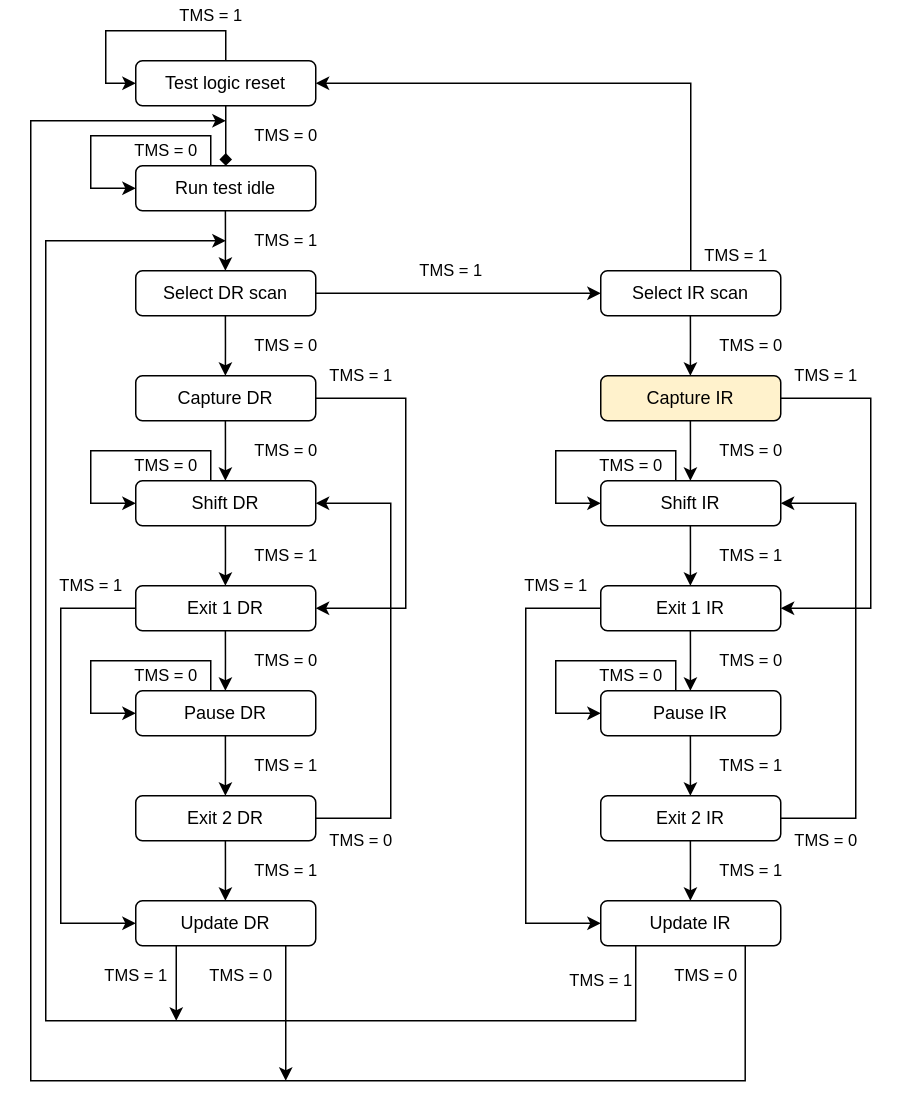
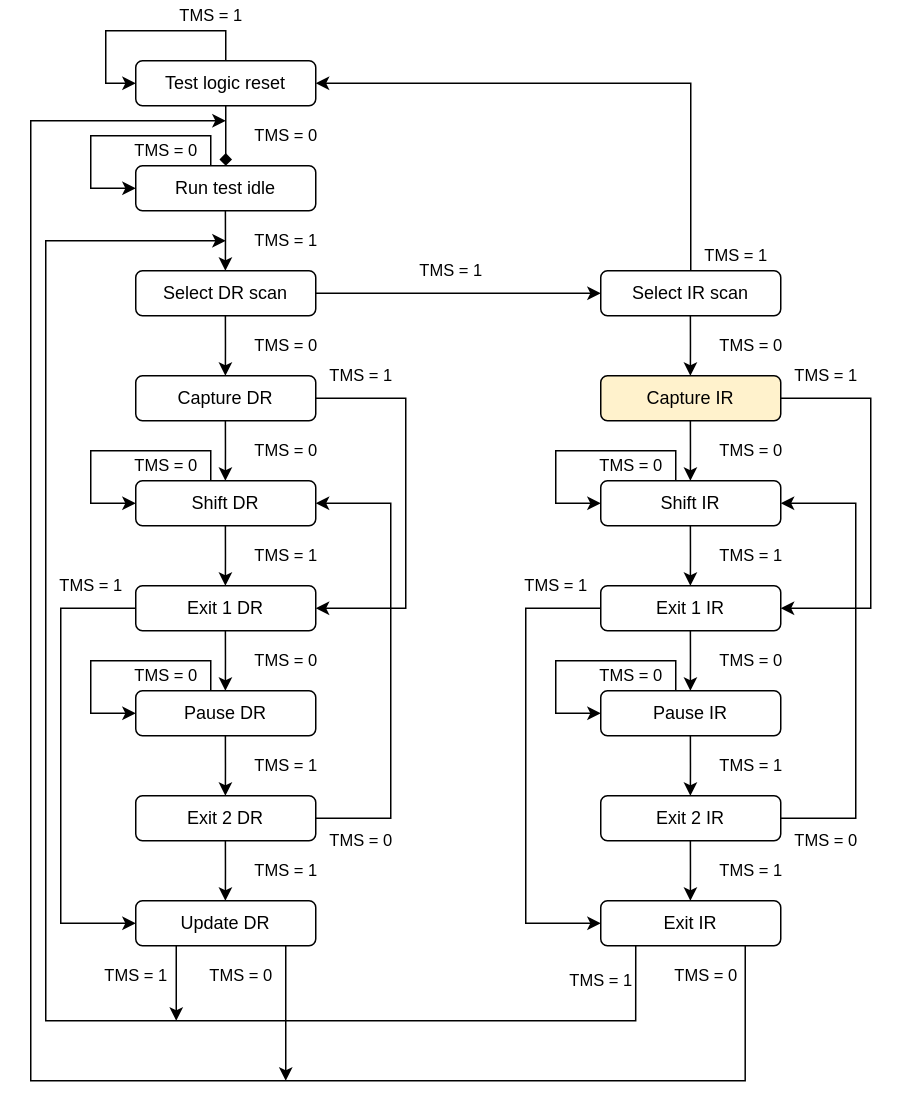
  <mxCell id="0" />
  <mxCell id="1" parent="0" />
  <mxCell id="2" value="TMS = 0" style="edgeStyle=orthogonalEdgeStyle;rounded=0;orthogonalLoop=1;jettySize=auto;html=1;entryX=0.5;entryY=0;entryDx=0;entryDy=0;endArrow=diamond;" edge="1" parent="1" source="3" target="4"><mxGeometry y="40" relative="1" as="geometry"><Array as="points"><mxPoint x="150" y="90" /><mxPoint x="150" y="90" /></Array><mxPoint as="offset" /></mxGeometry></mxCell>
  <mxCell id="3" value="Test logic reset" style="rounded=1;whiteSpace=wrap;html=1;" vertex="1" parent="1"><mxGeometry x="90" y="40" width="120" height="30" as="geometry" /></mxCell>
  <mxCell id="4" value="Run test idle" style="rounded=1;whiteSpace=wrap;html=1;" vertex="1" parent="1"><mxGeometry x="90" y="110" width="120" height="30" as="geometry" /></mxCell>
  <mxCell id="5" value="TMS = 1" style="edgeStyle=orthogonalEdgeStyle;rounded=0;orthogonalLoop=1;jettySize=auto;html=1;entryX=0;entryY=0.5;entryDx=0;entryDy=0;" edge="1" parent="1" source="6" target="18"><mxGeometry x="-0.053" y="15" relative="1" as="geometry"><mxPoint as="offset" /></mxGeometry></mxCell>
  <mxCell id="6" value="Select DR scan" style="rounded=1;whiteSpace=wrap;html=1;" vertex="1" parent="1"><mxGeometry x="90" y="180" width="120" height="30" as="geometry" /></mxCell>
  <mxCell id="7" value="TMS = 1" style="edgeStyle=orthogonalEdgeStyle;rounded=0;orthogonalLoop=1;jettySize=auto;html=1;entryX=1;entryY=0.5;entryDx=0;entryDy=0;" edge="1" parent="1" source="8" target="11"><mxGeometry x="-0.769" y="15" relative="1" as="geometry"><Array as="points"><mxPoint x="270" y="265" /><mxPoint x="270" y="405" /></Array><mxPoint as="offset" /></mxGeometry></mxCell>
  <mxCell id="8" value="Capture DR" style="rounded=1;whiteSpace=wrap;html=1;" vertex="1" parent="1"><mxGeometry x="90" y="250" width="120" height="30" as="geometry" /></mxCell>
  <mxCell id="9" value="Shift DR" style="rounded=1;whiteSpace=wrap;html=1;" vertex="1" parent="1"><mxGeometry x="90" y="320" width="120" height="30" as="geometry" /></mxCell>
  <mxCell id="10" value="TMS = 1" style="edgeStyle=orthogonalEdgeStyle;rounded=0;orthogonalLoop=1;jettySize=auto;html=1;entryX=0;entryY=0.5;entryDx=0;entryDy=0;" edge="1" parent="1" source="11" target="16"><mxGeometry x="-0.806" y="-15" relative="1" as="geometry"><Array as="points"><mxPoint x="40" y="405" /><mxPoint x="40" y="615" /></Array><mxPoint as="offset" /></mxGeometry></mxCell>
  <mxCell id="11" value="Exit 1 DR" style="rounded=1;whiteSpace=wrap;html=1;" vertex="1" parent="1"><mxGeometry x="90" y="390" width="120" height="30" as="geometry" /></mxCell>
  <mxCell id="12" value="Pause DR" style="rounded=1;whiteSpace=wrap;html=1;" vertex="1" parent="1"><mxGeometry x="90" y="460" width="120" height="30" as="geometry" /></mxCell>
  <mxCell id="13" value="TMS = 0" style="edgeStyle=orthogonalEdgeStyle;rounded=0;orthogonalLoop=1;jettySize=auto;html=1;entryX=1;entryY=0.5;entryDx=0;entryDy=0;" edge="1" parent="1" source="14" target="9"><mxGeometry x="-0.806" y="-15" relative="1" as="geometry"><Array as="points"><mxPoint x="260" y="545" /><mxPoint x="260" y="335" /></Array><mxPoint as="offset" /></mxGeometry></mxCell>
  <mxCell id="14" value="Exit 2 DR" style="rounded=1;whiteSpace=wrap;html=1;" vertex="1" parent="1"><mxGeometry x="90" y="530" width="120" height="30" as="geometry" /></mxCell>
  <mxCell id="15" value="TMS = 1" style="edgeStyle=orthogonalEdgeStyle;rounded=0;orthogonalLoop=1;jettySize=auto;html=1;" edge="1" parent="1"><mxGeometry x="-0.2" y="-27" relative="1" as="geometry"><mxPoint x="117" y="680" as="targetPoint" /><mxPoint x="117" y="630" as="sourcePoint" /><mxPoint as="offset" /></mxGeometry></mxCell>
  <mxCell id="16" value="Update DR" style="rounded=1;whiteSpace=wrap;html=1;" vertex="1" parent="1"><mxGeometry x="90" y="600" width="120" height="30" as="geometry" /></mxCell>
  <mxCell id="17" value="TMS = 1" style="edgeStyle=orthogonalEdgeStyle;rounded=0;orthogonalLoop=1;jettySize=auto;html=1;entryX=1;entryY=0.5;entryDx=0;entryDy=0;" edge="1" parent="1" source="18" target="3"><mxGeometry x="-0.947" y="-30" relative="1" as="geometry"><Array as="points"><mxPoint x="460" y="55" /></Array><mxPoint as="offset" /></mxGeometry></mxCell>
  <mxCell id="18" value="Select IR scan" style="rounded=1;whiteSpace=wrap;html=1;" vertex="1" parent="1"><mxGeometry x="400" y="180" width="120" height="30" as="geometry" /></mxCell>
  <mxCell id="19" value="Capture IR" style="rounded=1;whiteSpace=wrap;html=1;fillColor=#fff2cc;" vertex="1" parent="1"><mxGeometry x="400" y="250" width="120" height="30" as="geometry" /></mxCell>
  <mxCell id="20" value="Shift IR" style="rounded=1;whiteSpace=wrap;html=1;" vertex="1" parent="1"><mxGeometry x="400" y="320" width="120" height="30" as="geometry" /></mxCell>
  <mxCell id="21" value="TMS = 1" style="edgeStyle=orthogonalEdgeStyle;rounded=0;orthogonalLoop=1;jettySize=auto;html=1;entryX=0;entryY=0.5;entryDx=0;entryDy=0;" edge="1" parent="1" source="22" target="25"><mxGeometry x="-0.806" y="-15" relative="1" as="geometry"><Array as="points"><mxPoint x="350" y="405" /><mxPoint x="350" y="615" /></Array><mxPoint as="offset" /></mxGeometry></mxCell>
  <mxCell id="22" value="Exit 1 IR" style="rounded=1;whiteSpace=wrap;html=1;" vertex="1" parent="1"><mxGeometry x="400" y="390" width="120" height="30" as="geometry" /></mxCell>
  <mxCell id="23" value="Pause IR" style="rounded=1;whiteSpace=wrap;html=1;" vertex="1" parent="1"><mxGeometry x="400" y="460" width="120" height="30" as="geometry" /></mxCell>
  <mxCell id="24" value="Exit 2 IR" style="rounded=1;whiteSpace=wrap;html=1;" vertex="1" parent="1"><mxGeometry x="400" y="530" width="120" height="30" as="geometry" /></mxCell>
- <mxCell id="25" value="Update IR" style="rounded=1;whiteSpace=wrap;html=1;" vertex="1" parent="1"><mxGeometry x="400" y="600" width="120" height="30" as="geometry" /></mxCell>
+ <mxCell id="25" value="Exit IR" style="rounded=1;whiteSpace=wrap;html=1;" vertex="1" parent="1"><mxGeometry x="400" y="600" width="120" height="30" as="geometry" /></mxCell>
  <mxCell id="26" value="TMS = 1" style="edgeStyle=orthogonalEdgeStyle;rounded=0;orthogonalLoop=1;jettySize=auto;html=1;entryX=0.5;entryY=0;entryDx=0;entryDy=0;" edge="1" parent="1"><mxGeometry y="40" relative="1" as="geometry"><mxPoint x="149.76" y="140" as="sourcePoint" /><mxPoint x="149.76" y="180" as="targetPoint" /><Array as="points"><mxPoint x="149.76" y="160" /><mxPoint x="149.76" y="160" /></Array><mxPoint as="offset" /></mxGeometry></mxCell>
  <mxCell id="27" value="TMS = 0" style="edgeStyle=orthogonalEdgeStyle;rounded=0;orthogonalLoop=1;jettySize=auto;html=1;entryX=0.5;entryY=0;entryDx=0;entryDy=0;" edge="1" parent="1"><mxGeometry y="40" relative="1" as="geometry"><mxPoint x="149.76" y="210" as="sourcePoint" /><mxPoint x="149.76" y="250" as="targetPoint" /><Array as="points"><mxPoint x="149.76" y="230" /><mxPoint x="149.76" y="230" /></Array><mxPoint as="offset" /></mxGeometry></mxCell>
  <mxCell id="28" value="TMS = 0" style="edgeStyle=orthogonalEdgeStyle;rounded=0;orthogonalLoop=1;jettySize=auto;html=1;entryX=0.5;entryY=0;entryDx=0;entryDy=0;" edge="1" parent="1"><mxGeometry y="40" relative="1" as="geometry"><mxPoint x="149.76" y="280" as="sourcePoint" /><mxPoint x="149.76" y="320" as="targetPoint" /><Array as="points"><mxPoint x="149.76" y="300" /><mxPoint x="149.76" y="300" /></Array><mxPoint as="offset" /></mxGeometry></mxCell>
  <mxCell id="29" value="TMS = 1" style="edgeStyle=orthogonalEdgeStyle;rounded=0;orthogonalLoop=1;jettySize=auto;html=1;entryX=0.5;entryY=0;entryDx=0;entryDy=0;" edge="1" parent="1"><mxGeometry y="40" relative="1" as="geometry"><mxPoint x="149.76" y="350" as="sourcePoint" /><mxPoint x="149.76" y="390" as="targetPoint" /><Array as="points"><mxPoint x="149.76" y="370" /><mxPoint x="149.76" y="370" /></Array><mxPoint as="offset" /></mxGeometry></mxCell>
  <mxCell id="30" value="TMS = 0" style="edgeStyle=orthogonalEdgeStyle;rounded=0;orthogonalLoop=1;jettySize=auto;html=1;entryX=0.5;entryY=0;entryDx=0;entryDy=0;" edge="1" parent="1"><mxGeometry y="40" relative="1" as="geometry"><mxPoint x="149.76" y="420" as="sourcePoint" /><mxPoint x="149.76" y="460" as="targetPoint" /><Array as="points"><mxPoint x="149.76" y="440" /><mxPoint x="149.76" y="440" /></Array><mxPoint as="offset" /></mxGeometry></mxCell>
  <mxCell id="31" value="TMS = 1" style="edgeStyle=orthogonalEdgeStyle;rounded=0;orthogonalLoop=1;jettySize=auto;html=1;entryX=0.5;entryY=0;entryDx=0;entryDy=0;" edge="1" parent="1"><mxGeometry y="40" relative="1" as="geometry"><mxPoint x="149.76" y="490" as="sourcePoint" /><mxPoint x="149.76" y="530" as="targetPoint" /><Array as="points"><mxPoint x="149.76" y="510" /><mxPoint x="149.76" y="510" /></Array><mxPoint as="offset" /></mxGeometry></mxCell>
  <mxCell id="32" value="TMS = 1" style="edgeStyle=orthogonalEdgeStyle;rounded=0;orthogonalLoop=1;jettySize=auto;html=1;entryX=0.5;entryY=0;entryDx=0;entryDy=0;" edge="1" parent="1"><mxGeometry y="40" relative="1" as="geometry"><mxPoint x="149.76" y="560" as="sourcePoint" /><mxPoint x="149.76" y="600" as="targetPoint" /><Array as="points"><mxPoint x="149.76" y="580" /><mxPoint x="149.76" y="580" /></Array><mxPoint as="offset" /></mxGeometry></mxCell>
  <mxCell id="33" value="TMS = 0" style="edgeStyle=orthogonalEdgeStyle;rounded=0;orthogonalLoop=1;jettySize=auto;html=1;entryX=0.5;entryY=0;entryDx=0;entryDy=0;" edge="1" parent="1"><mxGeometry y="40" relative="1" as="geometry"><mxPoint x="459.76" y="210" as="sourcePoint" /><mxPoint x="459.76" y="250" as="targetPoint" /><Array as="points"><mxPoint x="459.76" y="230" /><mxPoint x="459.76" y="230" /></Array><mxPoint as="offset" /></mxGeometry></mxCell>
  <mxCell id="34" value="TMS = 0" style="edgeStyle=orthogonalEdgeStyle;rounded=0;orthogonalLoop=1;jettySize=auto;html=1;entryX=0.5;entryY=0;entryDx=0;entryDy=0;" edge="1" parent="1"><mxGeometry y="40" relative="1" as="geometry"><mxPoint x="459.76" y="280" as="sourcePoint" /><mxPoint x="459.76" y="320" as="targetPoint" /><Array as="points"><mxPoint x="459.76" y="300" /><mxPoint x="459.76" y="300" /></Array><mxPoint as="offset" /></mxGeometry></mxCell>
  <mxCell id="35" value="TMS = 1" style="edgeStyle=orthogonalEdgeStyle;rounded=0;orthogonalLoop=1;jettySize=auto;html=1;entryX=0.5;entryY=0;entryDx=0;entryDy=0;" edge="1" parent="1"><mxGeometry y="40" relative="1" as="geometry"><mxPoint x="459.76" y="350" as="sourcePoint" /><mxPoint x="459.76" y="390" as="targetPoint" /><Array as="points"><mxPoint x="459.76" y="370" /><mxPoint x="459.76" y="370" /></Array><mxPoint as="offset" /></mxGeometry></mxCell>
  <mxCell id="36" value="TMS = 0" style="edgeStyle=orthogonalEdgeStyle;rounded=0;orthogonalLoop=1;jettySize=auto;html=1;entryX=0.5;entryY=0;entryDx=0;entryDy=0;" edge="1" parent="1"><mxGeometry y="40" relative="1" as="geometry"><mxPoint x="459.76" y="420" as="sourcePoint" /><mxPoint x="459.76" y="460" as="targetPoint" /><Array as="points"><mxPoint x="459.76" y="440" /><mxPoint x="459.76" y="440" /></Array><mxPoint as="offset" /></mxGeometry></mxCell>
  <mxCell id="37" value="TMS = 1" style="edgeStyle=orthogonalEdgeStyle;rounded=0;orthogonalLoop=1;jettySize=auto;html=1;entryX=0.5;entryY=0;entryDx=0;entryDy=0;" edge="1" parent="1"><mxGeometry y="40" relative="1" as="geometry"><mxPoint x="459.76" y="490" as="sourcePoint" /><mxPoint x="459.76" y="530" as="targetPoint" /><Array as="points"><mxPoint x="459.76" y="510" /><mxPoint x="459.76" y="510" /></Array><mxPoint as="offset" /></mxGeometry></mxCell>
  <mxCell id="38" value="TMS = 1" style="edgeStyle=orthogonalEdgeStyle;rounded=0;orthogonalLoop=1;jettySize=auto;html=1;entryX=0.5;entryY=0;entryDx=0;entryDy=0;" edge="1" parent="1"><mxGeometry y="40" relative="1" as="geometry"><mxPoint x="459.76" y="560" as="sourcePoint" /><mxPoint x="459.76" y="600" as="targetPoint" /><Array as="points"><mxPoint x="459.76" y="580" /><mxPoint x="459.76" y="580" /></Array><mxPoint as="offset" /></mxGeometry></mxCell>
  <mxCell id="39" value="TMS = 1" style="edgeStyle=orthogonalEdgeStyle;rounded=0;orthogonalLoop=1;jettySize=auto;html=1;entryX=0;entryY=0.5;entryDx=0;entryDy=0;" edge="1" parent="1" source="3" target="3"><mxGeometry x="-0.613" y="-10" relative="1" as="geometry"><Array as="points"><mxPoint x="150" y="20" /><mxPoint x="70" y="20" /><mxPoint x="70" y="55" /></Array><mxPoint as="offset" /></mxGeometry></mxCell>
  <mxCell id="40" value="TMS = 0" style="edgeStyle=orthogonalEdgeStyle;rounded=0;orthogonalLoop=1;jettySize=auto;html=1;entryX=0;entryY=0.5;entryDx=0;entryDy=0;" edge="1" parent="1" target="4"><mxGeometry x="-0.394" y="10" relative="1" as="geometry"><mxPoint x="140" y="110" as="sourcePoint" /><mxPoint x="80" y="125" as="targetPoint" /><Array as="points"><mxPoint x="140" y="90" /><mxPoint x="60" y="90" /><mxPoint x="60" y="125" /></Array><mxPoint as="offset" /></mxGeometry></mxCell>
  <mxCell id="41" value="TMS = 0" style="edgeStyle=orthogonalEdgeStyle;rounded=0;orthogonalLoop=1;jettySize=auto;html=1;entryX=0;entryY=0.5;entryDx=0;entryDy=0;" edge="1" parent="1" target="9"><mxGeometry x="-0.394" y="10" relative="1" as="geometry"><mxPoint x="140" y="320" as="sourcePoint" /><mxPoint x="80" y="335" as="targetPoint" /><Array as="points"><mxPoint x="140" y="300" /><mxPoint x="60" y="300" /><mxPoint x="60" y="335" /></Array><mxPoint as="offset" /></mxGeometry></mxCell>
  <mxCell id="42" value="TMS = 0" style="edgeStyle=orthogonalEdgeStyle;rounded=0;orthogonalLoop=1;jettySize=auto;html=1;entryX=0;entryY=0.5;entryDx=0;entryDy=0;" edge="1" parent="1"><mxGeometry x="-0.394" y="10" relative="1" as="geometry"><mxPoint x="140" y="460" as="sourcePoint" /><mxPoint x="90" y="475" as="targetPoint" /><Array as="points"><mxPoint x="140" y="440" /><mxPoint x="60" y="440" /><mxPoint x="60" y="475" /></Array><mxPoint as="offset" /></mxGeometry></mxCell>
  <mxCell id="43" value="TMS = 0" style="edgeStyle=orthogonalEdgeStyle;rounded=0;orthogonalLoop=1;jettySize=auto;html=1;entryX=0;entryY=0.5;entryDx=0;entryDy=0;" edge="1" parent="1"><mxGeometry x="-0.394" y="10" relative="1" as="geometry"><mxPoint x="450" y="320" as="sourcePoint" /><mxPoint x="400" y="335" as="targetPoint" /><Array as="points"><mxPoint x="450" y="300" /><mxPoint x="370" y="300" /><mxPoint x="370" y="335" /></Array><mxPoint as="offset" /></mxGeometry></mxCell>
  <mxCell id="44" value="TMS = 0" style="edgeStyle=orthogonalEdgeStyle;rounded=0;orthogonalLoop=1;jettySize=auto;html=1;entryX=0;entryY=0.5;entryDx=0;entryDy=0;" edge="1" parent="1"><mxGeometry x="-0.394" y="10" relative="1" as="geometry"><mxPoint x="450" y="460" as="sourcePoint" /><mxPoint x="400" y="475" as="targetPoint" /><Array as="points"><mxPoint x="450" y="440" /><mxPoint x="370" y="440" /><mxPoint x="370" y="475" /></Array><mxPoint as="offset" /></mxGeometry></mxCell>
  <mxCell id="45" value="TMS = 1" style="edgeStyle=orthogonalEdgeStyle;rounded=0;orthogonalLoop=1;jettySize=auto;html=1;entryX=1;entryY=0.5;entryDx=0;entryDy=0;" edge="1" parent="1"><mxGeometry x="-0.769" y="15" relative="1" as="geometry"><mxPoint x="520" y="265" as="sourcePoint" /><mxPoint x="520" y="405" as="targetPoint" /><Array as="points"><mxPoint x="580" y="265" /><mxPoint x="580" y="405" /></Array><mxPoint as="offset" /></mxGeometry></mxCell>
  <mxCell id="46" value="TMS = 0" style="edgeStyle=orthogonalEdgeStyle;rounded=0;orthogonalLoop=1;jettySize=auto;html=1;entryX=1;entryY=0.5;entryDx=0;entryDy=0;" edge="1" parent="1"><mxGeometry x="-0.806" y="-15" relative="1" as="geometry"><mxPoint x="520" y="545" as="sourcePoint" /><mxPoint x="520" y="335" as="targetPoint" /><Array as="points"><mxPoint x="570" y="545" /><mxPoint x="570" y="335" /></Array><mxPoint as="offset" /></mxGeometry></mxCell>
  <mxCell id="47" value="TMS = 0" style="edgeStyle=orthogonalEdgeStyle;rounded=0;orthogonalLoop=1;jettySize=auto;html=1;" edge="1" parent="1"><mxGeometry x="-0.556" y="-30" relative="1" as="geometry"><mxPoint x="190" y="720" as="targetPoint" /><mxPoint x="190" y="630" as="sourcePoint" /><mxPoint as="offset" /></mxGeometry></mxCell>
  <mxCell id="48" value="TMS = 1" style="edgeStyle=orthogonalEdgeStyle;rounded=0;orthogonalLoop=1;jettySize=auto;html=1;" edge="1" parent="1"><mxGeometry x="-0.958" y="-23" relative="1" as="geometry"><mxPoint x="150" y="160" as="targetPoint" /><mxPoint x="423.33" y="630" as="sourcePoint" /><mxPoint as="offset" /><Array as="points"><mxPoint x="423" y="680" /><mxPoint x="30" y="680" /></Array></mxGeometry></mxCell>
  <mxCell id="49" value="TMS = 0" style="edgeStyle=orthogonalEdgeStyle;rounded=0;orthogonalLoop=1;jettySize=auto;html=1;" edge="1" parent="1"><mxGeometry x="-0.97" y="-26" relative="1" as="geometry"><mxPoint x="150" y="80" as="targetPoint" /><mxPoint x="496.33" y="630" as="sourcePoint" /><mxPoint as="offset" /><Array as="points"><mxPoint x="496" y="720" /><mxPoint x="20" y="720" /></Array></mxGeometry></mxCell>
